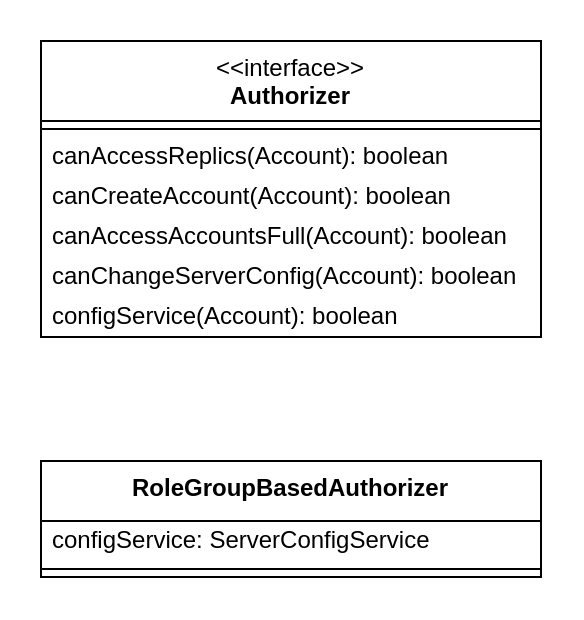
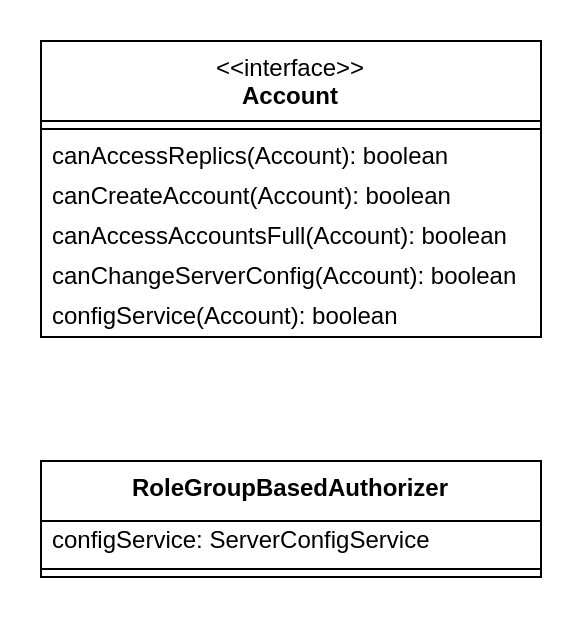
  <mxCell id="0" />
  <mxCell id="1" parent="0" />
- <mxCell id="2" value="&amp;lt;&amp;lt;interface&amp;gt;&amp;gt;&lt;br&gt;&lt;b&gt;Authorizer&lt;/b&gt;&lt;div&gt;&lt;br/&gt;&lt;/div&gt;" style="swimlane;fontStyle=0;align=center;verticalAlign=top;childLayout=stackLayout;horizontal=1;startSize=40;horizontalStack=0;resizeParent=1;resizeParentMax=0;resizeLast=0;collapsible=0;marginBottom=0;html=1;whiteSpace=wrap;" vertex="1" parent="1"><mxGeometry x="20" y="20" width="250" height="148" as="geometry" /></mxCell>
+ <mxCell id="2" value="&amp;lt;&amp;lt;interface&amp;gt;&amp;gt;&lt;br&gt;&lt;b&gt;Account&lt;/b&gt;&lt;div&gt;&lt;br/&gt;&lt;/div&gt;" style="swimlane;fontStyle=0;align=center;verticalAlign=top;childLayout=stackLayout;horizontal=1;startSize=40;horizontalStack=0;resizeParent=1;resizeParentMax=0;resizeLast=0;collapsible=0;marginBottom=0;html=1;whiteSpace=wrap;" vertex="1" parent="1"><mxGeometry x="20" y="20" width="250" height="148" as="geometry" /></mxCell>
  <mxCell id="3" value="" style="line;strokeWidth=1;fillColor=none;align=left;verticalAlign=middle;spacingTop=-1;spacingLeft=3;spacingRight=3;rotatable=0;labelPosition=right;points=[];portConstraint=eastwest;" vertex="1" parent="2"><mxGeometry y="40" width="250" height="8" as="geometry" /></mxCell>
  <mxCell id="4" value="canAccessReplics(Account): boolean" style="text;html=1;strokeColor=none;fillColor=none;align=left;verticalAlign=middle;spacingLeft=4;spacingRight=4;overflow=hidden;rotatable=0;points=[[0,0.5],[1,0.5]];portConstraint=eastwest;whiteSpace=wrap;" vertex="1" parent="2"><mxGeometry y="48" width="250" height="20" as="geometry" /></mxCell>
  <mxCell id="5" value="canCreateAccount(Account): boolean" style="text;html=1;strokeColor=none;fillColor=none;align=left;verticalAlign=middle;spacingLeft=4;spacingRight=4;overflow=hidden;rotatable=0;points=[[0,0.5],[1,0.5]];portConstraint=eastwest;whiteSpace=wrap;" vertex="1" parent="2"><mxGeometry y="68" width="250" height="20" as="geometry" /></mxCell>
  <mxCell id="6" value="canAccessAccountsFull(Account): boolean" style="text;html=1;strokeColor=none;fillColor=none;align=left;verticalAlign=middle;spacingLeft=4;spacingRight=4;overflow=hidden;rotatable=0;points=[[0,0.5],[1,0.5]];portConstraint=eastwest;whiteSpace=wrap;" vertex="1" parent="2"><mxGeometry y="88" width="250" height="20" as="geometry" /></mxCell>
  <mxCell id="7" value="canChangeServerConfig(Account): boolean" style="text;html=1;strokeColor=none;fillColor=none;align=left;verticalAlign=middle;spacingLeft=4;spacingRight=4;overflow=hidden;rotatable=0;points=[[0,0.5],[1,0.5]];portConstraint=eastwest;whiteSpace=wrap;" vertex="1" parent="2"><mxGeometry y="108" width="250" height="20" as="geometry" /></mxCell>
  <mxCell id="8" value="configService(Account): boolean" style="text;html=1;strokeColor=none;fillColor=none;align=left;verticalAlign=middle;spacingLeft=4;spacingRight=4;overflow=hidden;rotatable=0;points=[[0,0.5],[1,0.5]];portConstraint=eastwest;whiteSpace=wrap;" vertex="1" parent="2"><mxGeometry y="128" width="250" height="20" as="geometry" /></mxCell>
  <mxCell id="9" value="&lt;b&gt;RoleGroupBasedAuthorizer&lt;/b&gt;&lt;div&gt;&lt;br&gt;&lt;/div&gt;" style="swimlane;fontStyle=0;align=center;verticalAlign=top;childLayout=stackLayout;horizontal=1;startSize=30;horizontalStack=0;resizeParent=1;resizeParentMax=0;resizeLast=0;collapsible=0;marginBottom=0;html=1;whiteSpace=wrap;" vertex="1" parent="1"><mxGeometry x="20" y="230" width="250" height="58" as="geometry" /></mxCell>
  <mxCell id="10" value="configService: ServerConfigService" style="text;html=1;strokeColor=none;fillColor=none;align=left;verticalAlign=middle;spacingLeft=4;spacingRight=4;overflow=hidden;rotatable=0;points=[[0,0.5],[1,0.5]];portConstraint=eastwest;whiteSpace=wrap;" vertex="1" parent="9"><mxGeometry y="30" width="250" height="20" as="geometry" /></mxCell>
  <mxCell id="11" value="" style="line;strokeWidth=1;fillColor=none;align=left;verticalAlign=middle;spacingTop=-1;spacingLeft=3;spacingRight=3;rotatable=0;labelPosition=right;points=[];portConstraint=eastwest;" vertex="1" parent="9"><mxGeometry y="50" width="250" height="8" as="geometry" /></mxCell>
